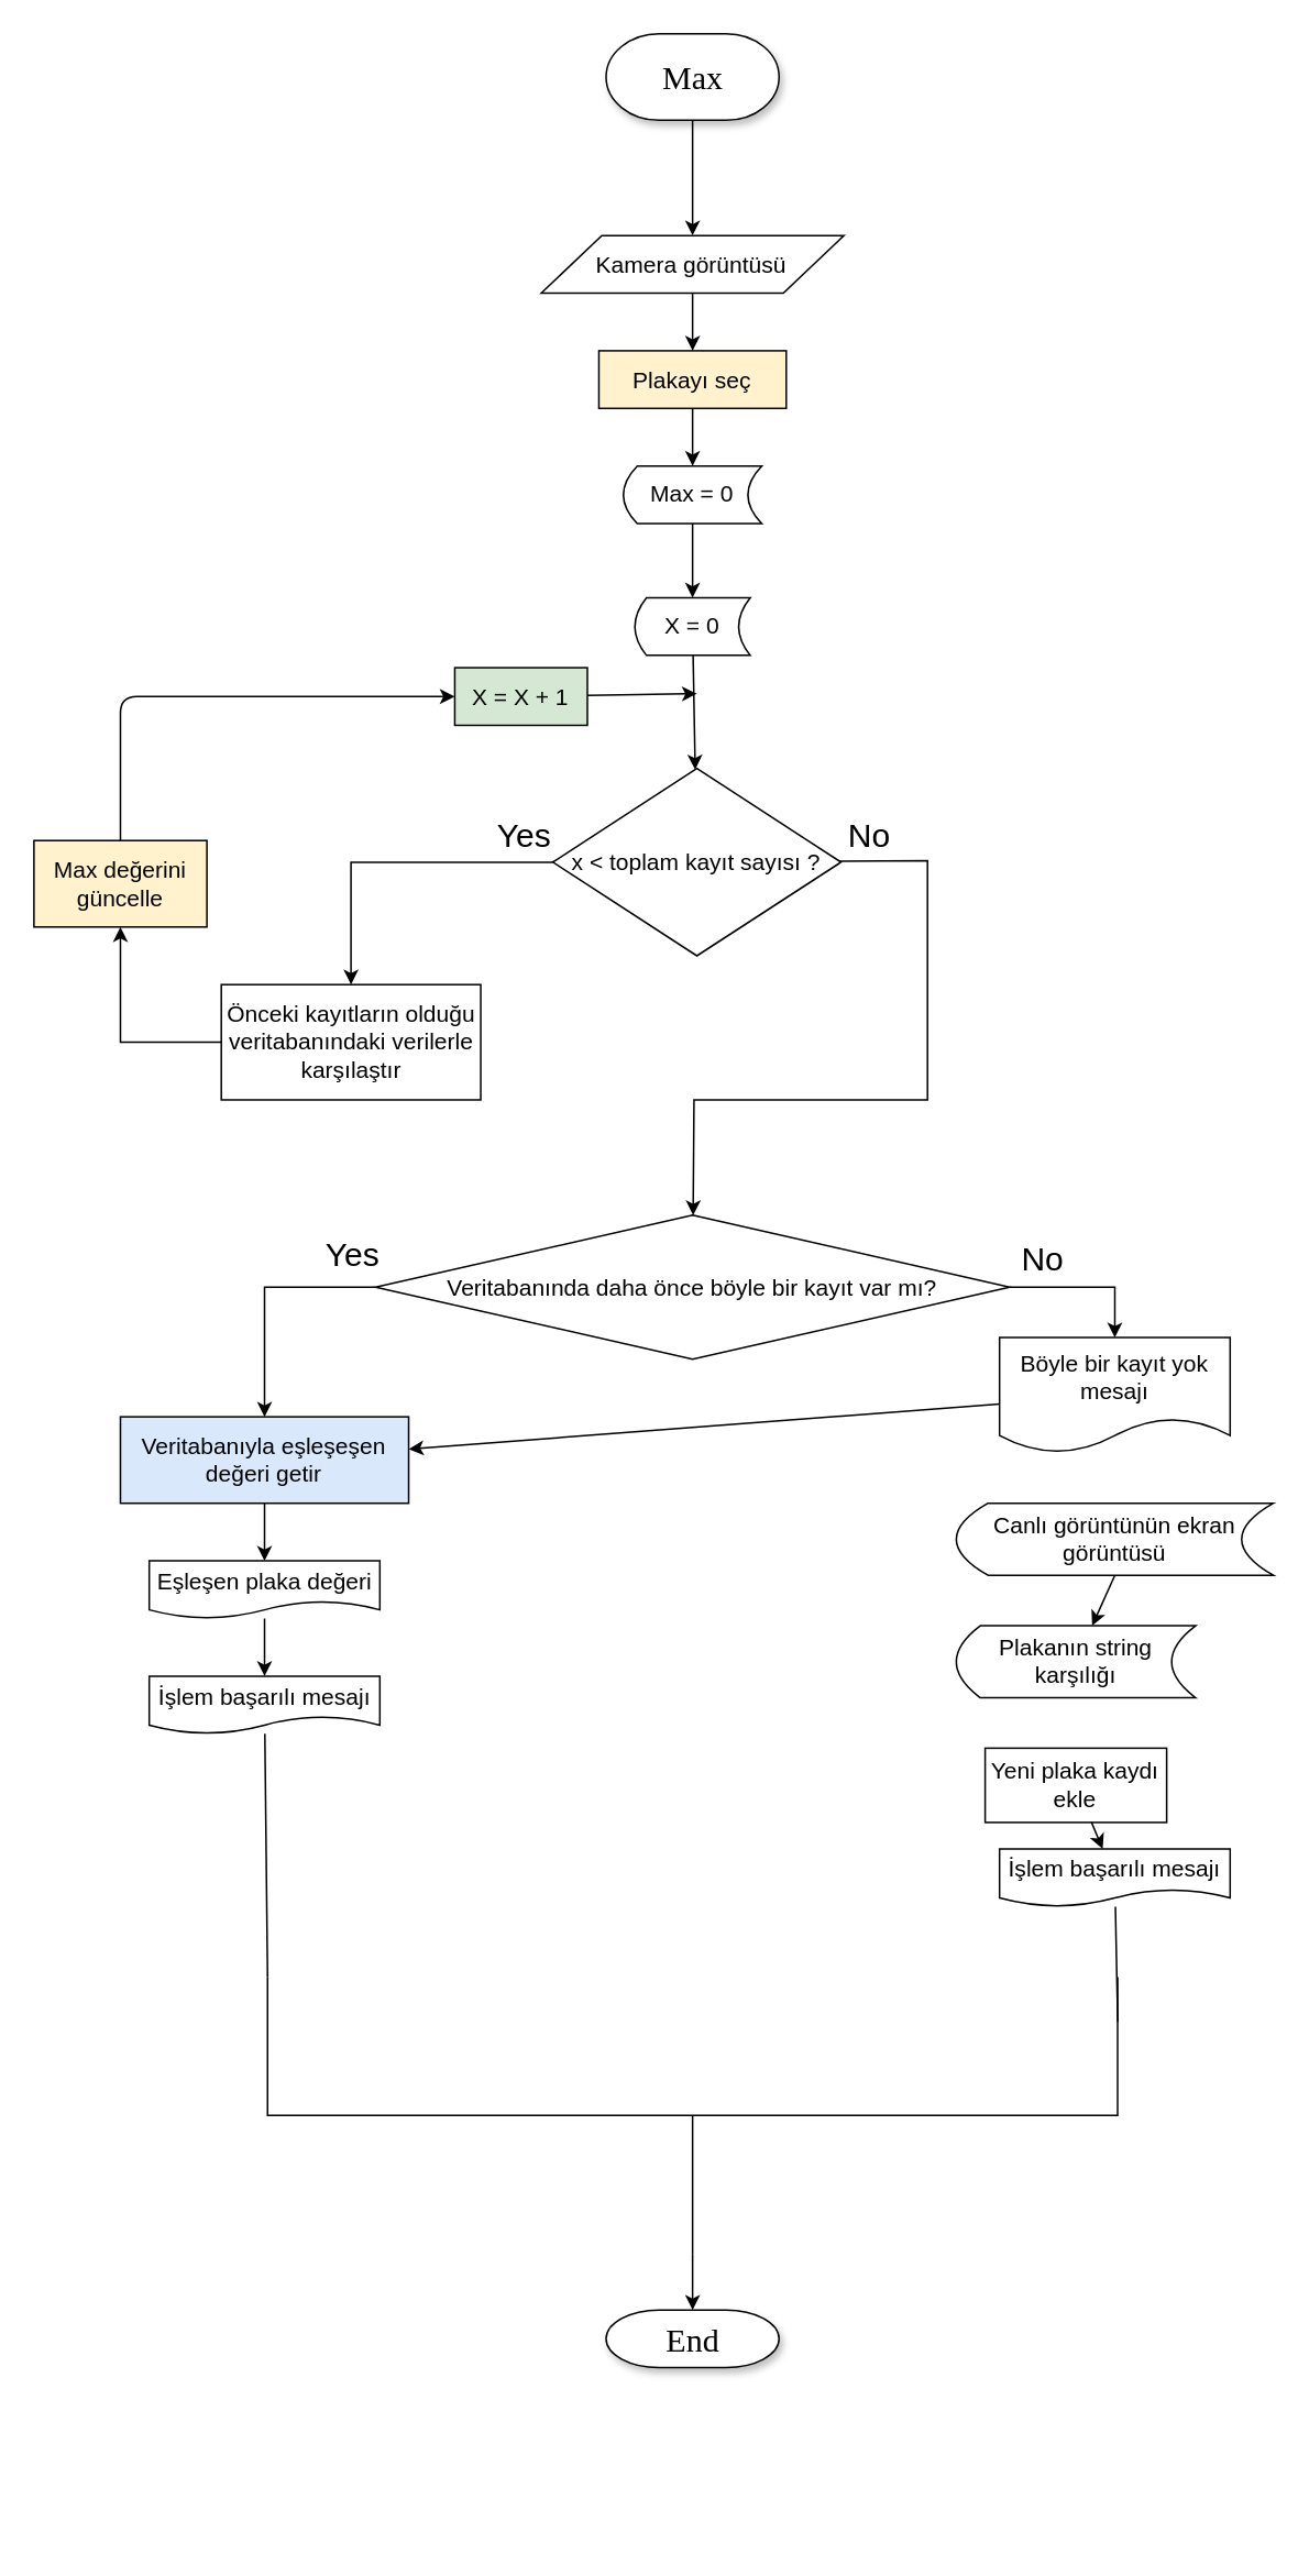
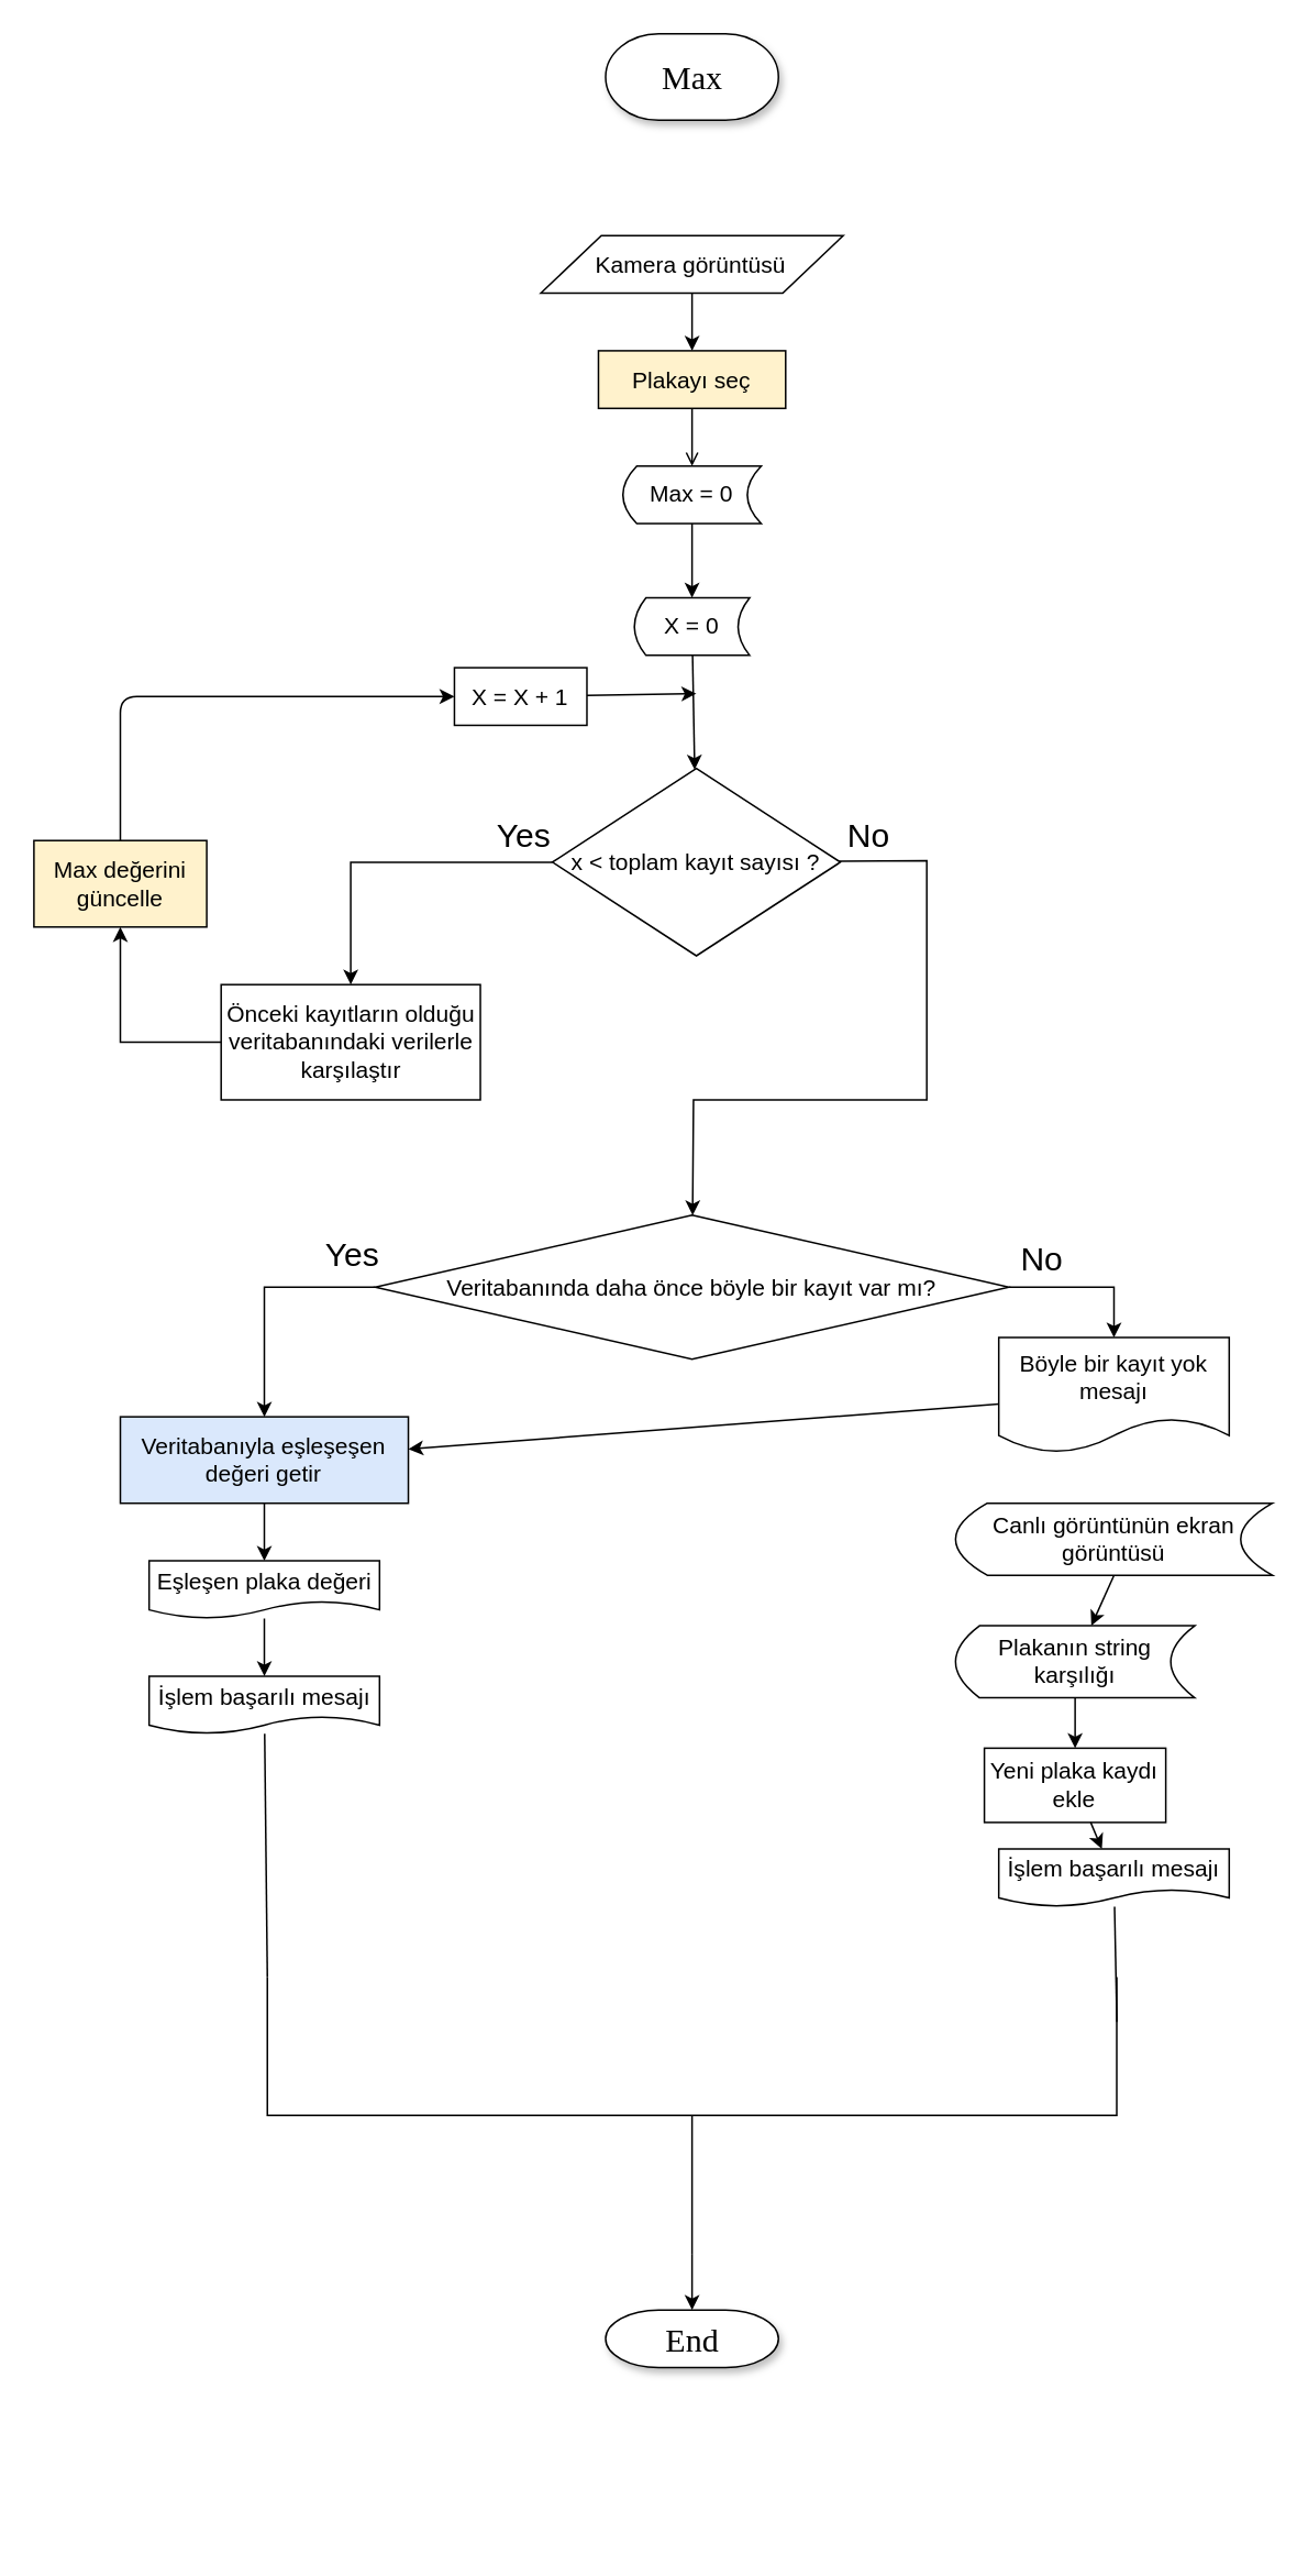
  <mxCell id="0" />
  <mxCell id="1" parent="0" />
  <mxCell id="2" value="" style="group" parent="1" vertex="1" connectable="0"><mxGeometry x="20" y="20" width="751" height="1519" as="geometry" /></mxCell>
  <mxCell id="3" value="&lt;font style=&quot;font-size: 20px&quot;&gt;Max&lt;/font&gt;" style="strokeWidth=1;html=1;shape=mxgraph.flowchart.terminator;whiteSpace=wrap;rounded=0;shadow=1;labelBackgroundColor=none;fillColor=#ffffff;fontFamily=Verdana;fontSize=8;fontColor=#000000;align=center;" parent="2" vertex="1"><mxGeometry x="346.683" width="104.791" height="52.379" as="geometry" /></mxCell>
  <mxCell id="4" value="&lt;font style=&quot;font-size: 20px&quot;&gt;End&lt;/font&gt;" style="strokeWidth=1;html=1;shape=mxgraph.flowchart.terminator;whiteSpace=wrap;rounded=0;shadow=1;labelBackgroundColor=none;fillColor=#ffffff;fontFamily=Verdana;fontSize=8;fontColor=#000000;align=center;" parent="2" vertex="1"><mxGeometry x="346.683" y="1379.322" width="104.791" height="34.92" as="geometry" /></mxCell>
  <mxCell id="5" value="&lt;font style=&quot;font-size: 14px&quot;&gt;Veritabanında daha önce böyle bir kayıt var mı?&lt;/font&gt;" style="rhombus;whiteSpace=wrap;html=1;" parent="2" vertex="1"><mxGeometry x="206.962" y="715.851" width="384.233" height="87.299" as="geometry" /></mxCell>
  <mxCell id="6" value="&lt;font style=&quot;font-size: 14px&quot;&gt;Önceki kayıtların olduğu veritabanındaki verilerle karşılaştır&lt;/font&gt;" style="rounded=0;whiteSpace=wrap;html=1;" parent="2" vertex="1"><mxGeometry x="113.523" y="576.172" width="157.186" height="69.839" as="geometry" /></mxCell>
  <mxCell id="7" value="&lt;font style=&quot;font-size: 20px&quot;&gt;Yes&lt;/font&gt;" style="text;html=1;resizable=0;points=[];autosize=1;align=left;verticalAlign=top;spacingTop=-4;" parent="2" vertex="1"><mxGeometry x="174.651" y="724.58" width="50" height="20" as="geometry" /></mxCell>
  <mxCell id="8" style="edgeStyle=orthogonalEdgeStyle;rounded=0;orthogonalLoop=1;jettySize=auto;html=1;exitX=0;exitY=0.5;exitDx=0;exitDy=0;exitPerimeter=0;entryX=0.5;entryY=0;entryDx=0;entryDy=0;entryPerimeter=0;" parent="2" source="9" target="4" edge="1"><mxGeometry relative="1" as="geometry" /></mxCell>
  <mxCell id="9" value="" style="strokeWidth=1;html=1;shape=mxgraph.flowchart.annotation_2;align=left;pointerEvents=1;rotation=-90;" parent="2" vertex="1"><mxGeometry x="315.245" y="1003.937" width="167.665" height="515.063" as="geometry" /></mxCell>
  <mxCell id="10" value="" style="endArrow=classic;html=1;exitX=1;exitY=0.5;exitDx=0;exitDy=0;rounded=0;" parent="2" source="5" target="42" edge="1"><mxGeometry width="50" height="50" relative="1" as="geometry"><mxPoint x="593.814" y="1466.621" as="sourcePoint" /><mxPoint x="645.627" y="1519" as="targetPoint" /><Array as="points"><mxPoint x="654.942" y="759.5" /></Array></mxGeometry></mxCell>
  <mxCell id="11" value="&lt;font style=&quot;font-size: 14px&quot;&gt;Veritabanıyla eşleşeşen değeri getir&lt;/font&gt;" style="rounded=0;whiteSpace=wrap;html=1;strokeWidth=1;fillColor=#dae8fc;" parent="2" vertex="1"><mxGeometry x="52.395" y="838.069" width="174.651" height="52.379" as="geometry" /></mxCell>
  <mxCell id="12" value="" style="endArrow=classic;html=1;entryX=0.5;entryY=0;entryDx=0;entryDy=0;exitX=0;exitY=0.5;exitDx=0;exitDy=0;rounded=0;" parent="2" source="5" target="11" edge="1"><mxGeometry width="50" height="50" relative="1" as="geometry"><mxPoint x="69.86" y="1222.184" as="sourcePoint" /><mxPoint x="104.791" y="1388.052" as="targetPoint" /><Array as="points"><mxPoint x="139.721" y="759.5" /></Array></mxGeometry></mxCell>
  <mxCell id="13" value="&lt;font style=&quot;font-size: 20px&quot;&gt;No&lt;/font&gt;" style="text;html=1;strokeColor=none;fillColor=none;align=center;verticalAlign=middle;whiteSpace=wrap;rounded=0;" parent="2" vertex="1"><mxGeometry x="489.023" y="467.049" width="34.93" height="34.92" as="geometry" /></mxCell>
  <mxCell id="14" value="&lt;font style=&quot;font-size: 14px&quot;&gt;Canlı görüntünün ekran görüntüsü&lt;/font&gt;" style="shape=dataStorage;whiteSpace=wrap;html=1;strokeWidth=1;align=center;" parent="2" vertex="1"><mxGeometry x="558.884" y="890.448" width="192.116" height="43.649" as="geometry" /></mxCell>
  <mxCell id="15" value="&lt;font style=&quot;font-size: 14px&quot;&gt;Yeni plaka kaydı ekle&lt;/font&gt;" style="rounded=0;whiteSpace=wrap;html=1;" parent="2" vertex="1"><mxGeometry x="576.349" y="1038.856" width="110" height="45" as="geometry" /></mxCell>
  <mxCell id="16" value="&lt;font style=&quot;font-size: 14px&quot;&gt;Kamera görüntüsü&lt;/font&gt;" style="shape=parallelogram;perimeter=parallelogramPerimeter;whiteSpace=wrap;html=1;" parent="2" vertex="1"><mxGeometry x="307.386" y="122.218" width="183.384" height="34.92" as="geometry" /></mxCell>
- <mxCell id="17" value="" style="endArrow=classic;html=1;exitX=0.5;exitY=1;exitDx=0;exitDy=0;exitPerimeter=0;" parent="2" source="3" target="16" edge="1"><mxGeometry width="50" height="50" relative="1" as="geometry"><mxPoint x="433.135" y="733.31" as="sourcePoint" /><mxPoint x="520.46" y="646.011" as="targetPoint" /></mxGeometry></mxCell>
  <mxCell id="18" value="&lt;font style=&quot;font-size: 14px&quot;&gt;Plakayı seç&lt;/font&gt;" style="rounded=0;whiteSpace=wrap;html=1;strokeWidth=1;fillColor=#fff2cc;" parent="2" vertex="1"><mxGeometry x="342.316" y="192.057" width="113.523" height="34.92" as="geometry" /></mxCell>
  <mxCell id="19" value="" style="endArrow=classic;html=1;exitX=0.5;exitY=1;exitDx=0;exitDy=0;" parent="2" source="16" target="18" edge="1"><mxGeometry width="50" height="50" relative="1" as="geometry"><mxPoint x="464.572" y="785.69" as="sourcePoint" /><mxPoint x="551.898" y="698.391" as="targetPoint" /></mxGeometry></mxCell>
  <mxCell id="20" value="&lt;font style=&quot;font-size: 14px&quot;&gt;Plakanın string karşılığı&lt;/font&gt;" style="shape=dataStorage;whiteSpace=wrap;html=1;strokeWidth=1;" parent="2" vertex="1"><mxGeometry x="558.884" y="964.652" width="145" height="43.649" as="geometry" /></mxCell>
  <mxCell id="21" value="" style="endArrow=classic;html=1;exitX=0.5;exitY=1;exitDx=0;exitDy=0;" parent="2" source="14" target="20" edge="1"><mxGeometry width="50" height="50" relative="1" as="geometry"><mxPoint x="751" y="1676.138" as="sourcePoint" /><mxPoint x="646.209" y="1623.759" as="targetPoint" /></mxGeometry></mxCell>
- <mxCell id="23" value="" style="endArrow=classic;html=1;" parent="2" source="18" target="30" edge="1"><mxGeometry width="50" height="50" relative="1" as="geometry"><mxPoint x="454.093" y="925.368" as="sourcePoint" /><mxPoint x="482.256" y="261.897" as="targetPoint" /></mxGeometry></mxCell>
+ <mxCell id="22" value="" style="endArrow=classic;html=1;entryX=0.5;entryY=0;entryDx=0;entryDy=0;" parent="2" source="20" target="15" edge="1"><mxGeometry width="50" height="50" relative="1" as="geometry"><mxPoint x="733.535" y="1684.868" as="sourcePoint" /><mxPoint x="820.86" y="1597.569" as="targetPoint" /></mxGeometry></mxCell>
+ <mxCell id="23" value="" style="endArrow=open;html=1;" parent="2" source="18" target="30" edge="1"><mxGeometry width="50" height="50" relative="1" as="geometry"><mxPoint x="454.093" y="925.368" as="sourcePoint" /><mxPoint x="482.256" y="261.897" as="targetPoint" /></mxGeometry></mxCell>
  <mxCell id="24" value="&lt;font style=&quot;font-size: 14px&quot;&gt;x &amp;lt; toplam kayıt sayısı ?&lt;/font&gt;" style="rhombus;whiteSpace=wrap;html=1;strokeWidth=1;" parent="2" vertex="1"><mxGeometry x="314.372" y="445.224" width="174.651" height="113.489" as="geometry" /></mxCell>
  <mxCell id="25" value="" style="endArrow=classic;html=1;" parent="2" source="32" target="24" edge="1"><mxGeometry width="50" height="50" relative="1" as="geometry"><mxPoint x="398.819" y="366.655" as="sourcePoint" /><mxPoint x="261.977" y="820.609" as="targetPoint" /></mxGeometry></mxCell>
  <mxCell id="26" value="" style="endArrow=classic;html=1;rounded=0;" parent="2" source="24" target="5" edge="1"><mxGeometry width="50" height="50" relative="1" as="geometry"><mxPoint x="506.488" y="523.793" as="sourcePoint" /><mxPoint x="611.279" y="750.77" as="targetPoint" /><Array as="points"><mxPoint x="541.419" y="501.095" /><mxPoint x="541.419" y="646.011" /><mxPoint x="399.951" y="646.011" /></Array></mxGeometry></mxCell>
  <mxCell id="27" value="&lt;font style=&quot;font-size: 20px&quot;&gt;No&lt;/font&gt;" style="text;html=1;strokeColor=none;fillColor=none;align=center;verticalAlign=middle;whiteSpace=wrap;rounded=0;" parent="2" vertex="1"><mxGeometry x="593.814" y="724.58" width="34.93" height="34.92" as="geometry" /></mxCell>
  <mxCell id="28" value="&lt;font style=&quot;font-size: 20px&quot;&gt;Yes&lt;/font&gt;" style="text;html=1;resizable=0;points=[];autosize=1;align=left;verticalAlign=top;spacingTop=-4;" parent="2" vertex="1"><mxGeometry x="279.442" y="471.414" width="50" height="20" as="geometry" /></mxCell>
  <mxCell id="29" value="" style="endArrow=classic;html=1;rounded=0;" parent="2" source="6" target="35" edge="1"><mxGeometry width="50" height="50" relative="1" as="geometry"><mxPoint x="209.581" y="768.23" as="sourcePoint" /><mxPoint x="52.395" y="384.115" as="targetPoint" /><Array as="points"><mxPoint x="52.395" y="611.092" /></Array></mxGeometry></mxCell>
  <mxCell id="30" value="&lt;span&gt;&lt;font style=&quot;font-size: 14px&quot;&gt;Max = 0&lt;/font&gt;&lt;/span&gt;" style="shape=dataStorage;whiteSpace=wrap;html=1;strokeWidth=1;" parent="2" vertex="1"><mxGeometry x="357.162" y="261.897" width="83.833" height="34.92" as="geometry" /></mxCell>
  <mxCell id="31" style="edgeStyle=orthogonalEdgeStyle;rounded=0;orthogonalLoop=1;jettySize=auto;html=1;" parent="2" source="24" target="6" edge="1"><mxGeometry relative="1" as="geometry"><mxPoint x="384.233" y="1030.126" as="sourcePoint" /></mxGeometry></mxCell>
  <mxCell id="32" value="&lt;span&gt;&lt;font style=&quot;font-size: 14px&quot;&gt;X = 0&lt;/font&gt;&lt;/span&gt;" style="shape=dataStorage;whiteSpace=wrap;html=1;strokeWidth=1;" parent="2" vertex="1"><mxGeometry x="364.148" y="341.736" width="69.86" height="34.92" as="geometry" /></mxCell>
- <mxCell id="33" value="&lt;font style=&quot;font-size: 14px&quot;&gt;X = X + 1&lt;/font&gt;" style="rounded=0;whiteSpace=wrap;html=1;strokeWidth=1;fillColor=#d5e8d4;" parent="2" vertex="1"><mxGeometry x="254.991" y="384.115" width="80.34" height="34.92" as="geometry" /></mxCell>
+ <mxCell id="33" value="&lt;font style=&quot;font-size: 14px&quot;&gt;X = X + 1&lt;/font&gt;" style="rounded=0;whiteSpace=wrap;html=1;strokeWidth=1;" parent="2" vertex="1"><mxGeometry x="254.991" y="384.115" width="80.34" height="34.92" as="geometry" /></mxCell>
  <mxCell id="34" value="" style="endArrow=classic;html=1;" parent="2" source="33" edge="1"><mxGeometry width="50" height="50" relative="1" as="geometry"><mxPoint x="576.349" y="471.414" as="sourcePoint" /><mxPoint x="401.698" y="399.829" as="targetPoint" /></mxGeometry></mxCell>
  <mxCell id="35" value="&lt;font style=&quot;font-size: 14px&quot;&gt;Max değerini güncelle&lt;/font&gt;" style="rounded=0;whiteSpace=wrap;html=1;strokeWidth=1;fillColor=#fff2cc;" parent="2" vertex="1"><mxGeometry y="488.874" width="104.791" height="52.379" as="geometry" /></mxCell>
  <mxCell id="36" value="" style="endArrow=classic;html=1;" parent="2" source="35" target="33" edge="1"><mxGeometry width="50" height="50" relative="1" as="geometry"><mxPoint x="52.395" y="436.494" as="sourcePoint" /><mxPoint x="139.721" y="349.195" as="targetPoint" /><Array as="points"><mxPoint x="52.395" y="401.575" /></Array></mxGeometry></mxCell>
  <mxCell id="37" value="&lt;font style=&quot;font-size: 14px&quot;&gt;İşlem başarılı mesajı&lt;/font&gt;" style="shape=document;whiteSpace=wrap;html=1;boundedLbl=1;strokeWidth=1;" parent="2" vertex="1"><mxGeometry x="69.86" y="995.207" width="139.721" height="34.92" as="geometry" /></mxCell>
  <mxCell id="38" value="&lt;font style=&quot;font-size: 14px&quot;&gt;Eşleşen plaka değeri&lt;/font&gt;" style="shape=document;whiteSpace=wrap;html=1;boundedLbl=1;strokeWidth=1;" parent="2" vertex="1"><mxGeometry x="69.86" y="925.368" width="139.721" height="34.92" as="geometry" /></mxCell>
  <mxCell id="39" value="" style="endArrow=classic;html=1;" parent="2" source="38" target="37" edge="1"><mxGeometry width="50" height="50" relative="1" as="geometry"><mxPoint x="206.088" y="1204.724" as="sourcePoint" /><mxPoint x="293.414" y="1117.425" as="targetPoint" /></mxGeometry></mxCell>
  <mxCell id="40" value="" style="endArrow=classic;html=1;" parent="2" source="11" target="38" edge="1"><mxGeometry width="50" height="50" relative="1" as="geometry"><mxPoint x="52.395" y="1012.667" as="sourcePoint" /><mxPoint x="139.721" y="925.368" as="targetPoint" /></mxGeometry></mxCell>
  <mxCell id="41" value="" style="endArrow=none;html=1;entryX=1;entryY=0;entryDx=0;entryDy=0;entryPerimeter=0;" parent="2" source="37" target="9" edge="1"><mxGeometry width="50" height="50" relative="1" as="geometry"><mxPoint y="1152.345" as="sourcePoint" /><mxPoint x="87.326" y="1065.046" as="targetPoint" /></mxGeometry></mxCell>
  <mxCell id="42" value="&lt;font style=&quot;font-size: 14px&quot;&gt;Böyle bir kayıt yok mesajı&lt;/font&gt;" style="shape=document;whiteSpace=wrap;html=1;boundedLbl=1;strokeWidth=1;" parent="2" vertex="1"><mxGeometry x="585.081" y="790.055" width="139.721" height="69.839" as="geometry" /></mxCell>
  <mxCell id="43" value="" style="endArrow=classic;html=1;" parent="2" source="42" target="11" edge="1"><mxGeometry width="50" height="50" relative="1" as="geometry"><mxPoint x="454.093" y="977.747" as="sourcePoint" /><mxPoint x="541.419" y="890.448" as="targetPoint" /></mxGeometry></mxCell>
  <mxCell id="44" value="&lt;font style=&quot;font-size: 14px&quot;&gt;İşlem başarılı mesajı&lt;/font&gt;" style="shape=document;whiteSpace=wrap;html=1;boundedLbl=1;strokeWidth=1;" parent="2" vertex="1"><mxGeometry x="585.081" y="1099.966" width="139.721" height="34.92" as="geometry" /></mxCell>
  <mxCell id="45" value="" style="endArrow=classic;html=1;" parent="2" source="15" target="44" edge="1"><mxGeometry width="50" height="50" relative="1" as="geometry"><mxPoint x="489.023" y="1169.805" as="sourcePoint" /><mxPoint x="576.349" y="1082.506" as="targetPoint" /></mxGeometry></mxCell>
  <mxCell id="46" value="" style="endArrow=none;html=1;" parent="2" source="44" edge="1"><mxGeometry width="50" height="50" relative="1" as="geometry"><mxPoint x="366.767" y="1082.506" as="sourcePoint" /><mxPoint x="656.688" y="1204.724" as="targetPoint" /></mxGeometry></mxCell>
  <mxCell id="47" value="" style="endArrow=classic;html=1;" parent="2" source="30" target="32" edge="1"><mxGeometry width="50" height="50" relative="1" as="geometry"><mxPoint x="482.183" y="296.816" as="sourcePoint" /><mxPoint x="398.86" y="331.736" as="targetPoint" /></mxGeometry></mxCell>
